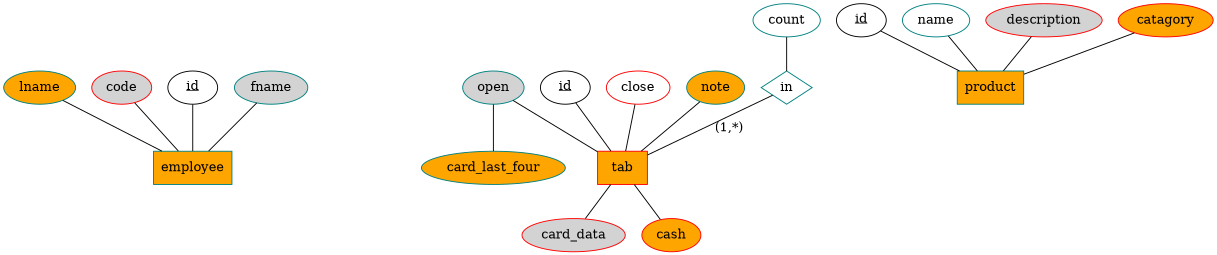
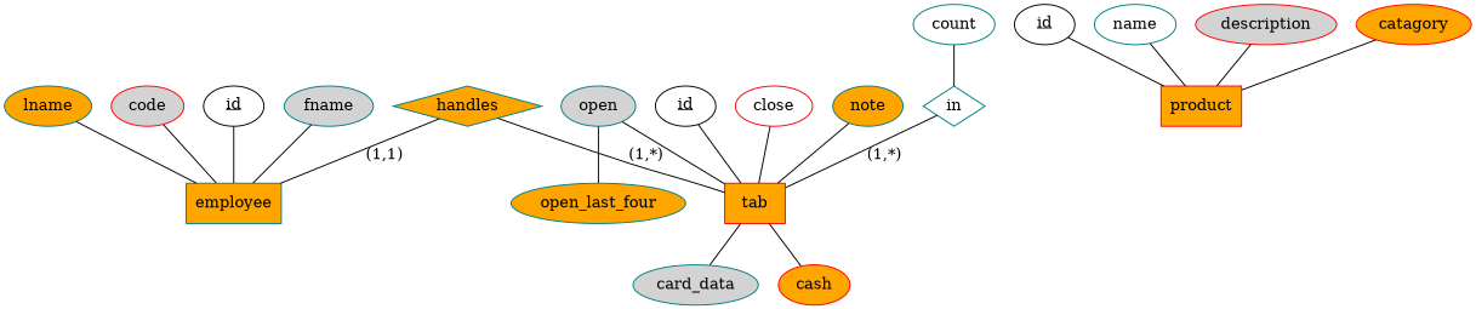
  graph {
    node [shape=ellipse color=teal fillcolor=orange style=filled]
    n1 [label=<<u>id</u>> color="" fillcolor="" style=""]
    employee [shape=box]
    n3 [fillcolor=lightgrey label=fname]
    n4 [label=lname]
    n5 [color=red fillcolor=lightgrey label=code]
    n6 [label=<<u>id</u>> color="" fillcolor="" style=""]
-   product [shape=box]
+   product [color=red shape=box]
    n8 [fillcolor=white label=name]
    n9 [color=red fillcolor=lightgrey label=description]
    n10 [color=red label=catagory]
    n11 [label=<<u>id</u>> color="" fillcolor="" style=""]
    tab [color=red shape=box]
-   n13 [color=red fillcolor=lightgrey label=card_data]
+   n13 [fillcolor=lightgrey label=card_data]
    cash [color=red]
-   n15 [label=card_last_four]
+   n15 [label=open_last_four]
    n16 [fillcolor=lightgrey label=open]
    n17 [color=red fillcolor=white label=close]
    n18 [label=note]
+   n19 [label=handles shape=diamond]
    n20 [fillcolor=white label=count]
    n21 [fillcolor=white label=in shape=diamond]
    n1 -- employee
    n3 -- employee
    n4 -- employee
    n5 -- employee
    n6 -- product
    n8 -- product
    n9 -- product
    n10 -- product
    n11 -- tab
    tab -- n13
    tab -- cash
    n16 -- tab
    n16 -- n15
    n17 -- tab
    n18 -- tab
+   n19 -- employee [label="(1,1)"]
+   n19 -- tab [label="(1,*)"]
    n20 -- n21
    n21 -- tab [label="(1,*)"]
  }
